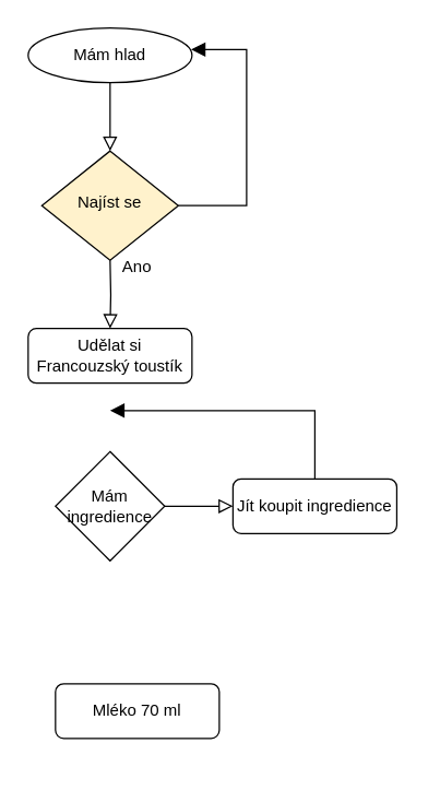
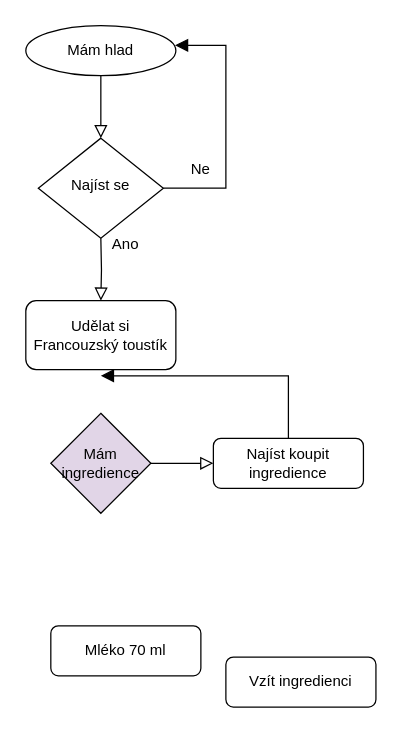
  <mxCell id="0" />
  <mxCell id="1" parent="0" />
  <mxCell id="2" value="Mám hlad" style="ellipse;whiteSpace=wrap;html=1;fontSize=12;glass=0;strokeWidth=1;shadow=0;" vertex="1" parent="1"><mxGeometry x="20" y="20" width="120" height="40" as="geometry" /></mxCell>
- <mxCell id="3" value="Najíst se" style="rhombus;whiteSpace=wrap;html=1;shadow=0;fontFamily=Helvetica;fontSize=12;align=center;strokeWidth=1;spacing=6;spacingTop=-4;fillColor=#fff2cc;" vertex="1" parent="1"><mxGeometry x="30" y="110" width="100" height="80" as="geometry" /></mxCell>
+ <mxCell id="3" value="Najíst se" style="rhombus;whiteSpace=wrap;html=1;shadow=0;fontFamily=Helvetica;fontSize=12;align=center;strokeWidth=1;spacing=6;spacingTop=-4;" vertex="1" parent="1"><mxGeometry x="30" y="110" width="100" height="80" as="geometry" /></mxCell>
  <mxCell id="4" value="" style="rounded=0;html=1;jettySize=auto;orthogonalLoop=1;fontSize=11;endArrow=block;endFill=0;endSize=8;strokeWidth=1;shadow=0;labelBackgroundColor=none;edgeStyle=orthogonalEdgeStyle;entryX=0.5;entryY=0;entryDx=0;entryDy=0;" edge="1" parent="1" source="2" target="3"><mxGeometry relative="1" as="geometry"><mxPoint x="1020" y="30" as="sourcePoint" /><mxPoint x="1020" y="80" as="targetPoint" /></mxGeometry></mxCell>
  <mxCell id="5" value="" style="rounded=0;html=1;jettySize=auto;orthogonalLoop=1;fontSize=11;endArrow=block;endFill=1;endSize=8;strokeWidth=1;shadow=0;labelBackgroundColor=none;edgeStyle=orthogonalEdgeStyle;entryX=0.994;entryY=0.393;entryDx=0;entryDy=0;entryPerimeter=0;exitX=1;exitY=0.5;exitDx=0;exitDy=0;" edge="1" parent="1" source="3" target="2"><mxGeometry relative="1" as="geometry"><mxPoint x="90" y="70" as="sourcePoint" /><mxPoint x="90" y="120" as="targetPoint" /><Array as="points"><mxPoint x="180" y="150" /><mxPoint x="180" y="36" /></Array></mxGeometry></mxCell>
  <mxCell id="6" value="Ano" style="text;html=1;strokeColor=none;fillColor=none;align=center;verticalAlign=middle;whiteSpace=wrap;rounded=0;" vertex="1" parent="1"><mxGeometry x="70" y="180" width="60" height="30" as="geometry" /></mxCell>
- <mxCell id="8" value="Udělat si Francouzský toustík" style="rounded=1;whiteSpace=wrap;html=1;fontSize=12;glass=0;strokeWidth=1;shadow=0;" vertex="1" parent="1"><mxGeometry x="20" y="240" width="120" height="40" as="geometry" /></mxCell>
+ <mxCell id="7" value="Ne" style="text;html=1;strokeColor=none;fillColor=none;align=center;verticalAlign=middle;whiteSpace=wrap;rounded=0;" vertex="1" parent="1"><mxGeometry x="130" y="120" width="60" height="30" as="geometry" /></mxCell>
+ <mxCell id="8" value="Udělat si Francouzský toustík" style="rounded=1;whiteSpace=wrap;html=1;fontSize=12;glass=0;strokeWidth=1;shadow=0;" vertex="1" parent="1"><mxGeometry x="20" y="240" width="120" height="55" as="geometry" /></mxCell>
  <mxCell id="9" value="" style="rounded=0;html=1;jettySize=auto;orthogonalLoop=1;fontSize=11;endArrow=block;endFill=0;endSize=8;strokeWidth=1;shadow=0;labelBackgroundColor=none;edgeStyle=orthogonalEdgeStyle;entryX=0.5;entryY=0;entryDx=0;entryDy=0;" edge="1" parent="1" target="8"><mxGeometry relative="1" as="geometry"><mxPoint x="80" y="190" as="sourcePoint" /><mxPoint x="90" y="120" as="targetPoint" /></mxGeometry></mxCell>
+ <mxCell id="10" value="Vzít ingredienci" style="rounded=1;whiteSpace=wrap;html=1;fontSize=12;glass=0;strokeWidth=1;shadow=0;" vertex="1" parent="1"><mxGeometry x="180" y="525" width="120" height="40" as="geometry" /></mxCell>
  <mxCell id="11" value="Mléko 70 ml" style="rounded=1;whiteSpace=wrap;html=1;fontSize=12;glass=0;strokeWidth=1;shadow=0;" vertex="1" parent="1"><mxGeometry x="40" y="500" width="120" height="40" as="geometry" /></mxCell>
- <mxCell id="12" value="Mám ingredience" style="rhombus;whiteSpace=wrap;html=1;" vertex="1" parent="1"><mxGeometry x="40" y="330" width="80" height="80" as="geometry" /></mxCell>
- <mxCell id="13" value="Jít koupit ingredience" style="rounded=1;whiteSpace=wrap;html=1;fontSize=12;glass=0;strokeWidth=1;shadow=0;" vertex="1" parent="1"><mxGeometry x="170" y="350" width="120" height="40" as="geometry" /></mxCell>
+ <mxCell id="12" value="Mám ingredience" style="rhombus;whiteSpace=wrap;html=1;fillColor=#e1d5e7;" vertex="1" parent="1"><mxGeometry x="40" y="330" width="80" height="80" as="geometry" /></mxCell>
+ <mxCell id="13" value="Najíst koupit ingredience" style="rounded=1;whiteSpace=wrap;html=1;fontSize=12;glass=0;strokeWidth=1;shadow=0;" vertex="1" parent="1"><mxGeometry x="170" y="350" width="120" height="40" as="geometry" /></mxCell>
  <mxCell id="14" value="" style="rounded=0;html=1;jettySize=auto;orthogonalLoop=1;fontSize=11;endArrow=block;endFill=1;endSize=8;strokeWidth=1;shadow=0;labelBackgroundColor=none;edgeStyle=orthogonalEdgeStyle;exitX=0.5;exitY=0;exitDx=0;exitDy=0;" edge="1" parent="1" source="13"><mxGeometry relative="1" as="geometry"><mxPoint x="330" y="240" as="sourcePoint" /><mxPoint x="80" y="300" as="targetPoint" /><Array as="points"><mxPoint x="230" y="300" /><mxPoint x="150" y="300" /></Array></mxGeometry></mxCell>
  <mxCell id="15" value="" style="rounded=0;html=1;jettySize=auto;orthogonalLoop=1;fontSize=11;endArrow=block;endFill=0;endSize=8;strokeWidth=1;shadow=0;labelBackgroundColor=none;edgeStyle=orthogonalEdgeStyle;exitX=1;exitY=0.5;exitDx=0;exitDy=0;" edge="1" parent="1" source="12"><mxGeometry relative="1" as="geometry"><mxPoint x="340" y="250" as="sourcePoint" /><mxPoint x="170" y="370" as="targetPoint" /></mxGeometry></mxCell>
